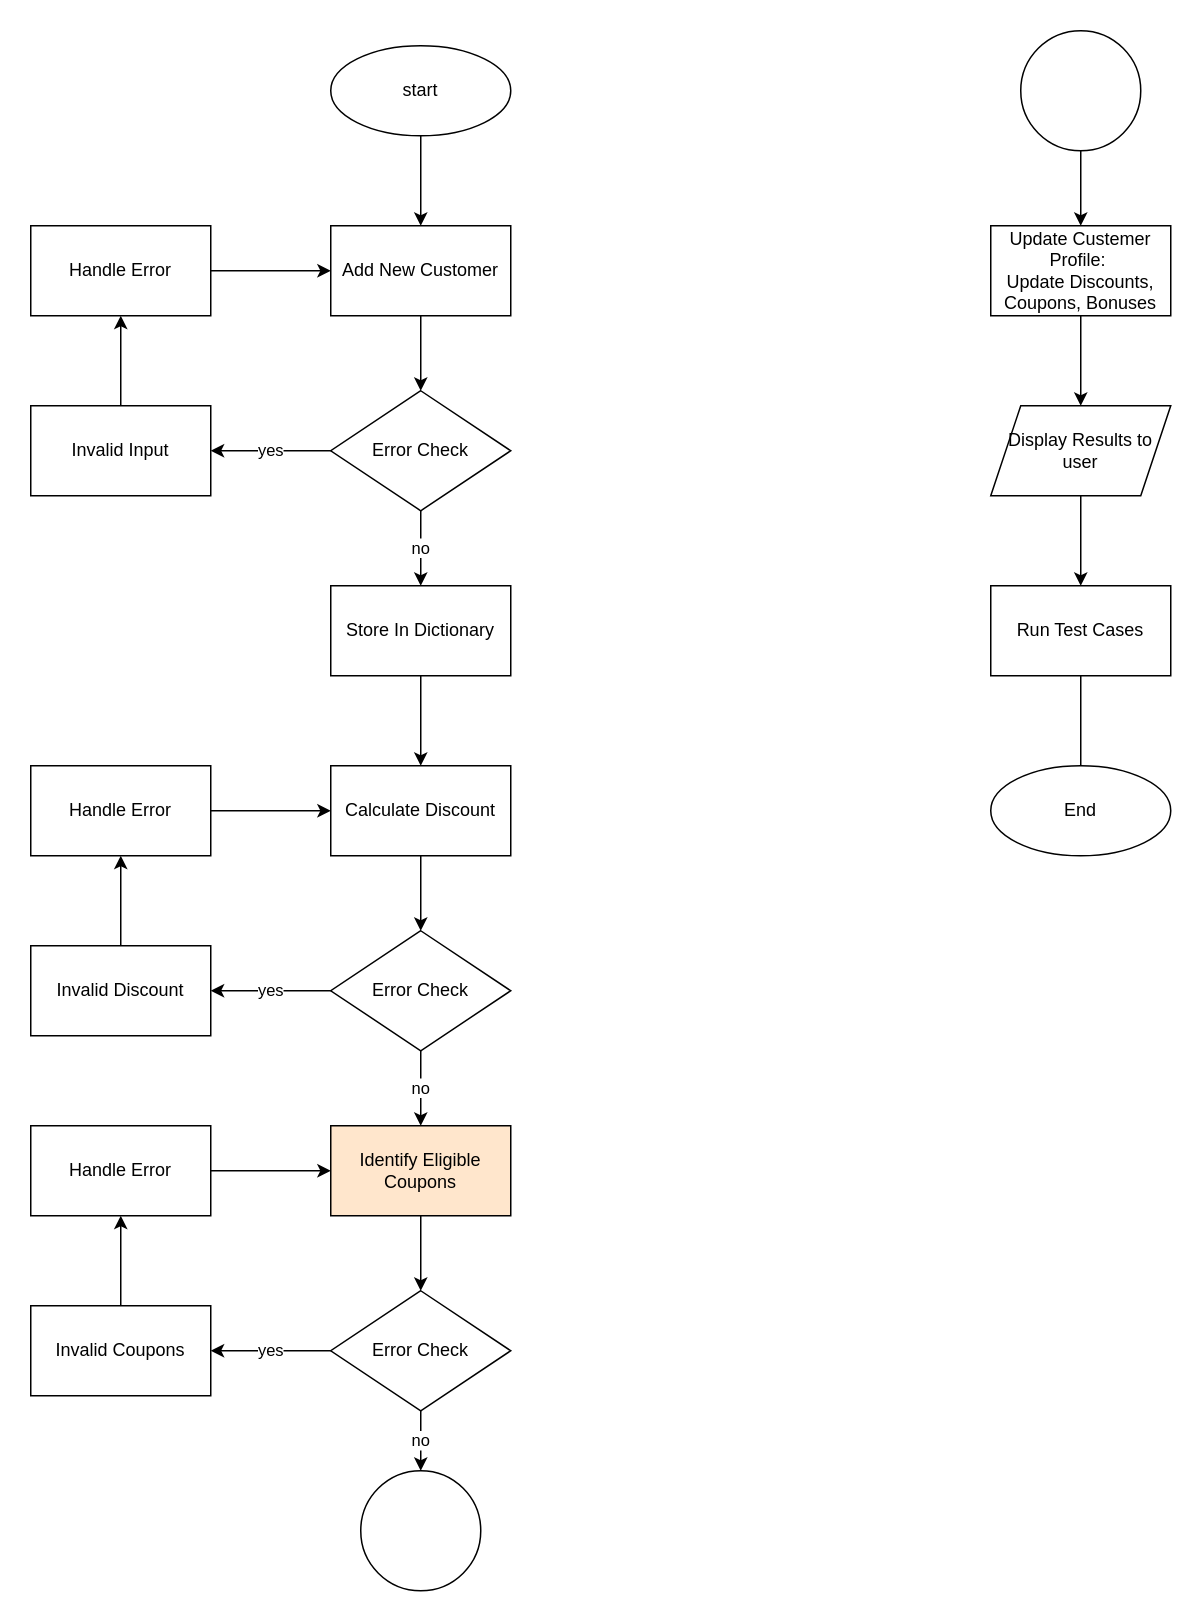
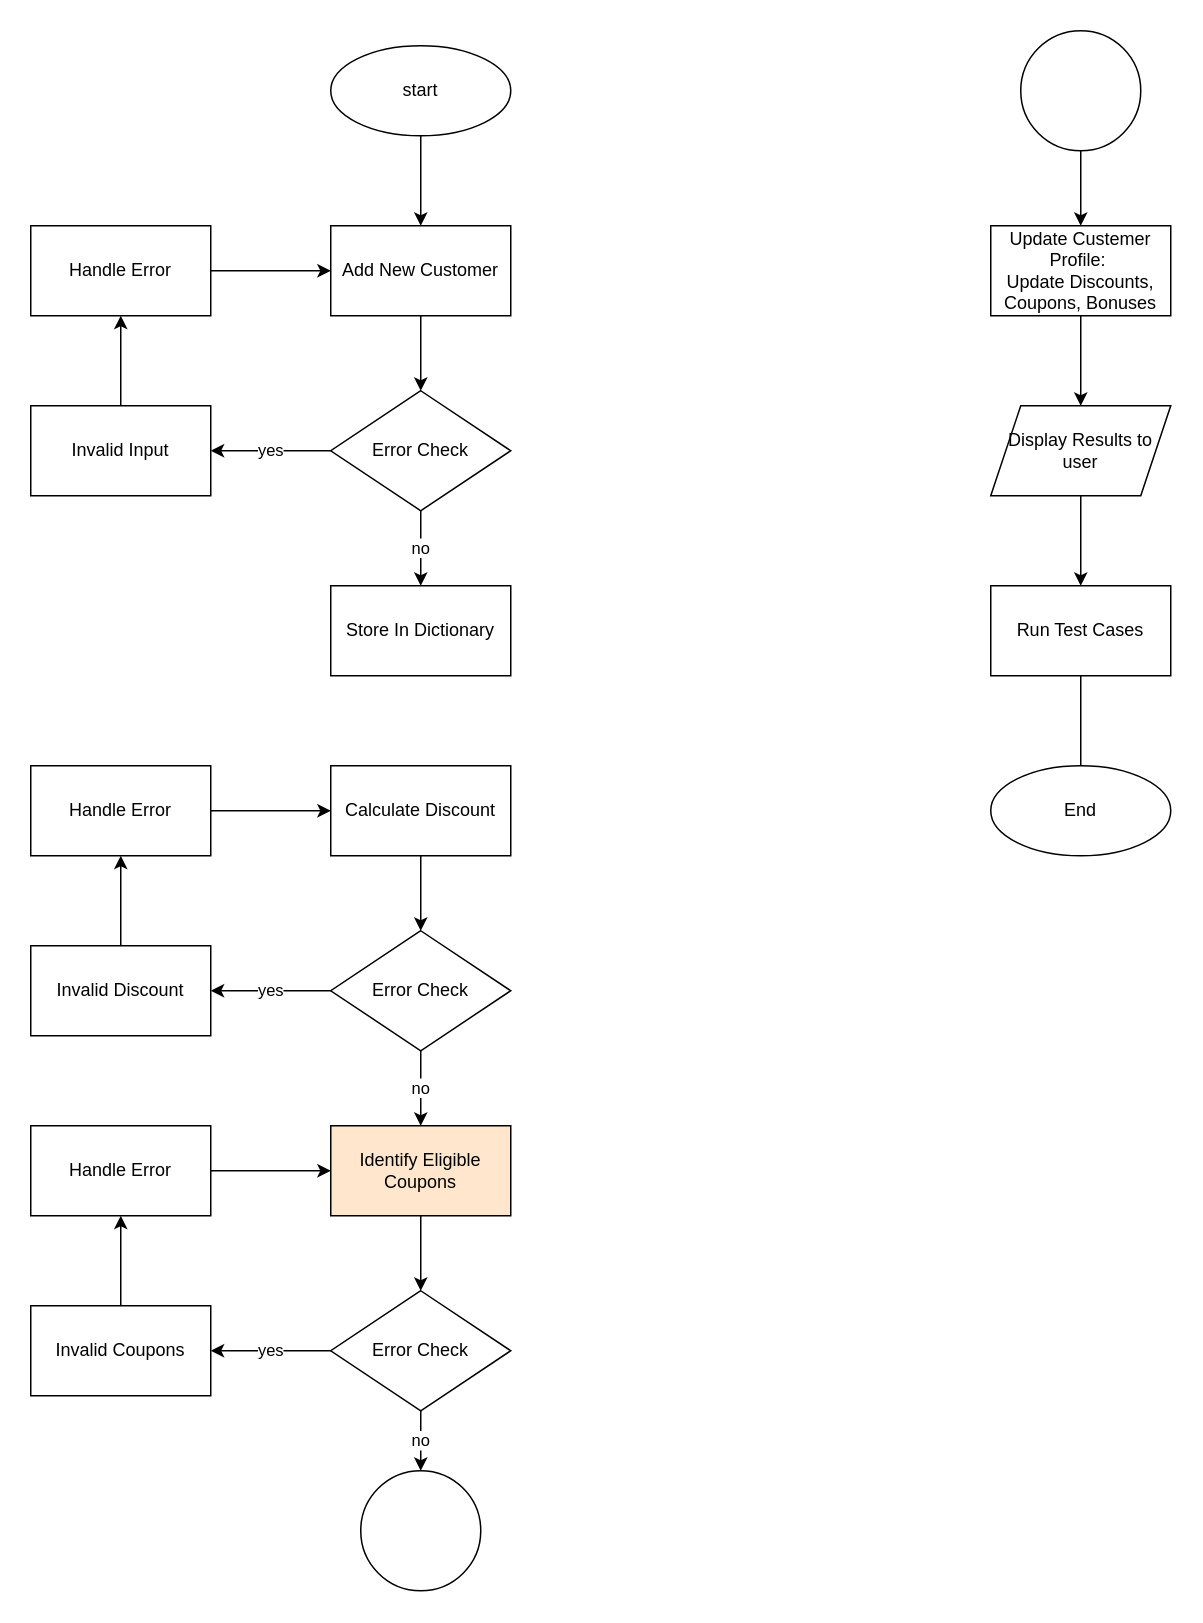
  <mxCell id="0" />
  <mxCell id="1" parent="0" />
  <mxCell id="2" value="" style="edgeStyle=orthogonalEdgeStyle;rounded=0;orthogonalLoop=1;jettySize=auto;html=1;" edge="1" parent="1" source="3" target="5"><mxGeometry relative="1" as="geometry" /></mxCell>
  <mxCell id="3" value="start" style="ellipse;whiteSpace=wrap;html=1;" vertex="1" parent="1"><mxGeometry x="220" y="30" width="120" height="60" as="geometry" /></mxCell>
  <mxCell id="4" value="" style="edgeStyle=orthogonalEdgeStyle;rounded=0;orthogonalLoop=1;jettySize=auto;html=1;" edge="1" parent="1" source="5" target="8"><mxGeometry relative="1" as="geometry" /></mxCell>
  <mxCell id="5" value="Add New Customer" style="whiteSpace=wrap;html=1;" vertex="1" parent="1"><mxGeometry x="220" y="150" width="120" height="60" as="geometry" /></mxCell>
  <mxCell id="6" value="yes" style="edgeStyle=orthogonalEdgeStyle;rounded=0;orthogonalLoop=1;jettySize=auto;html=1;" edge="1" parent="1" source="8" target="10"><mxGeometry relative="1" as="geometry" /></mxCell>
  <mxCell id="7" value="no" style="edgeStyle=orthogonalEdgeStyle;rounded=0;orthogonalLoop=1;jettySize=auto;html=1;entryX=0.5;entryY=0;entryDx=0;entryDy=0;" edge="1" parent="1" source="8" target="12"><mxGeometry relative="1" as="geometry" /></mxCell>
  <mxCell id="8" value="Error Check" style="rhombus;whiteSpace=wrap;html=1;" vertex="1" parent="1"><mxGeometry x="220" y="260" width="120" height="80" as="geometry" /></mxCell>
  <mxCell id="9" value="" style="edgeStyle=orthogonalEdgeStyle;rounded=0;orthogonalLoop=1;jettySize=auto;html=1;" edge="1" parent="1" source="10" target="14"><mxGeometry relative="1" as="geometry" /></mxCell>
  <mxCell id="10" value="Invalid Input" style="whiteSpace=wrap;html=1;direction=west;" vertex="1" parent="1"><mxGeometry x="20" y="270" width="120" height="60" as="geometry" /></mxCell>
- <mxCell id="11" value="" style="edgeStyle=orthogonalEdgeStyle;rounded=0;orthogonalLoop=1;jettySize=auto;html=1;" edge="1" parent="1" source="12" target="16"><mxGeometry relative="1" as="geometry" /></mxCell>
  <mxCell id="12" value="Store In Dictionary" style="whiteSpace=wrap;html=1;" vertex="1" parent="1"><mxGeometry x="220" y="390" width="120" height="60" as="geometry" /></mxCell>
  <mxCell id="13" style="edgeStyle=orthogonalEdgeStyle;rounded=0;orthogonalLoop=1;jettySize=auto;html=1;entryX=0;entryY=0.5;entryDx=0;entryDy=0;" edge="1" parent="1" source="14" target="5"><mxGeometry relative="1" as="geometry" /></mxCell>
  <mxCell id="14" value="Handle Error" style="whiteSpace=wrap;html=1;direction=west;" vertex="1" parent="1"><mxGeometry x="20" y="150" width="120" height="60" as="geometry" /></mxCell>
  <mxCell id="15" value="" style="edgeStyle=orthogonalEdgeStyle;rounded=0;orthogonalLoop=1;jettySize=auto;html=1;" edge="1" parent="1" source="16" target="19"><mxGeometry relative="1" as="geometry" /></mxCell>
  <mxCell id="16" value="Calculate Discount" style="whiteSpace=wrap;html=1;" vertex="1" parent="1"><mxGeometry x="220" y="510" width="120" height="60" as="geometry" /></mxCell>
  <mxCell id="17" value="yes" style="edgeStyle=orthogonalEdgeStyle;rounded=0;orthogonalLoop=1;jettySize=auto;html=1;" edge="1" parent="1" source="19" target="21"><mxGeometry relative="1" as="geometry" /></mxCell>
  <mxCell id="18" value="no" style="edgeStyle=orthogonalEdgeStyle;rounded=0;orthogonalLoop=1;jettySize=auto;html=1;" edge="1" parent="1" source="19" target="26"><mxGeometry relative="1" as="geometry" /></mxCell>
  <mxCell id="19" value="Error Check" style="rhombus;whiteSpace=wrap;html=1;" vertex="1" parent="1"><mxGeometry x="220" y="620" width="120" height="80" as="geometry" /></mxCell>
  <mxCell id="20" value="" style="edgeStyle=orthogonalEdgeStyle;rounded=0;orthogonalLoop=1;jettySize=auto;html=1;" edge="1" parent="1" source="21" target="24"><mxGeometry relative="1" as="geometry" /></mxCell>
  <mxCell id="21" value="Invalid Discount" style="whiteSpace=wrap;html=1;" vertex="1" parent="1"><mxGeometry x="20" y="630" width="120" height="60" as="geometry" /></mxCell>
  <mxCell id="22" style="edgeStyle=orthogonalEdgeStyle;rounded=0;orthogonalLoop=1;jettySize=auto;html=1;exitX=0.5;exitY=1;exitDx=0;exitDy=0;" edge="1" parent="1" source="12" target="12"><mxGeometry relative="1" as="geometry" /></mxCell>
  <mxCell id="23" style="edgeStyle=orthogonalEdgeStyle;rounded=0;orthogonalLoop=1;jettySize=auto;html=1;entryX=0;entryY=0.5;entryDx=0;entryDy=0;" edge="1" parent="1" source="24" target="16"><mxGeometry relative="1" as="geometry" /></mxCell>
  <mxCell id="24" value="Handle Error" style="whiteSpace=wrap;html=1;" vertex="1" parent="1"><mxGeometry x="20" y="510" width="120" height="60" as="geometry" /></mxCell>
  <mxCell id="25" value="" style="edgeStyle=orthogonalEdgeStyle;rounded=0;orthogonalLoop=1;jettySize=auto;html=1;" edge="1" parent="1" source="26" target="30"><mxGeometry relative="1" as="geometry" /></mxCell>
  <mxCell id="26" value="Identify Eligible Coupons" style="whiteSpace=wrap;html=1;fillColor=#ffe6cc;" vertex="1" parent="1"><mxGeometry x="220" y="750" width="120" height="60" as="geometry" /></mxCell>
  <mxCell id="27" style="edgeStyle=orthogonalEdgeStyle;rounded=0;orthogonalLoop=1;jettySize=auto;html=1;exitX=0.5;exitY=1;exitDx=0;exitDy=0;" edge="1" parent="1" source="21" target="21"><mxGeometry relative="1" as="geometry" /></mxCell>
  <mxCell id="28" value="yes" style="edgeStyle=orthogonalEdgeStyle;rounded=0;orthogonalLoop=1;jettySize=auto;html=1;" edge="1" parent="1" source="30" target="32"><mxGeometry relative="1" as="geometry" /></mxCell>
  <mxCell id="29" value="no" style="edgeStyle=orthogonalEdgeStyle;rounded=0;orthogonalLoop=1;jettySize=auto;html=1;" edge="1" parent="1" source="30" target="35"><mxGeometry relative="1" as="geometry" /></mxCell>
  <mxCell id="30" value="Error Check" style="rhombus;whiteSpace=wrap;html=1;" vertex="1" parent="1"><mxGeometry x="220" y="860" width="120" height="80" as="geometry" /></mxCell>
  <mxCell id="31" value="" style="edgeStyle=orthogonalEdgeStyle;rounded=0;orthogonalLoop=1;jettySize=auto;html=1;" edge="1" parent="1" source="32" target="34"><mxGeometry relative="1" as="geometry" /></mxCell>
  <mxCell id="32" value="Invalid Coupons" style="whiteSpace=wrap;html=1;" vertex="1" parent="1"><mxGeometry x="20" y="870" width="120" height="60" as="geometry" /></mxCell>
  <mxCell id="33" style="edgeStyle=orthogonalEdgeStyle;rounded=0;orthogonalLoop=1;jettySize=auto;html=1;entryX=0;entryY=0.5;entryDx=0;entryDy=0;" edge="1" parent="1" source="34" target="26"><mxGeometry relative="1" as="geometry" /></mxCell>
  <mxCell id="34" value="Handle Error" style="whiteSpace=wrap;html=1;" vertex="1" parent="1"><mxGeometry x="20" y="750" width="120" height="60" as="geometry" /></mxCell>
  <mxCell id="35" value="" style="ellipse;whiteSpace=wrap;html=1;" vertex="1" parent="1"><mxGeometry x="240" y="980" width="80" height="80" as="geometry" /></mxCell>
  <mxCell id="36" style="edgeStyle=orthogonalEdgeStyle;rounded=0;orthogonalLoop=1;jettySize=auto;html=1;entryX=0.5;entryY=0;entryDx=0;entryDy=0;" edge="1" parent="1" source="37" target="39"><mxGeometry relative="1" as="geometry" /></mxCell>
  <mxCell id="37" value="" style="ellipse;whiteSpace=wrap;html=1;aspect=fixed;" vertex="1" parent="1"><mxGeometry x="680" y="20" width="80" height="80" as="geometry" /></mxCell>
  <mxCell id="38" value="" style="edgeStyle=orthogonalEdgeStyle;rounded=0;orthogonalLoop=1;jettySize=auto;html=1;" edge="1" parent="1" source="39" target="41"><mxGeometry relative="1" as="geometry" /></mxCell>
  <mxCell id="39" value="Update Custemer Profile:&amp;nbsp;&lt;div&gt;Update Discounts, Coupons, Bonuses&lt;/div&gt;" style="rounded=0;whiteSpace=wrap;html=1;" vertex="1" parent="1"><mxGeometry x="660" y="150" width="120" height="60" as="geometry" /></mxCell>
  <mxCell id="40" value="" style="edgeStyle=orthogonalEdgeStyle;rounded=0;orthogonalLoop=1;jettySize=auto;html=1;" edge="1" parent="1" source="41" target="44"><mxGeometry relative="1" as="geometry" /></mxCell>
  <mxCell id="41" value="Display Results to user" style="shape=parallelogram;perimeter=parallelogramPerimeter;whiteSpace=wrap;html=1;fixedSize=1;rounded=0;" vertex="1" parent="1"><mxGeometry x="660" y="270" width="120" height="60" as="geometry" /></mxCell>
  <mxCell id="42" value="End" style="ellipse;whiteSpace=wrap;html=1;" vertex="1" parent="1"><mxGeometry x="660" y="510" width="120" height="60" as="geometry" /></mxCell>
  <mxCell id="43" style="edgeStyle=orthogonalEdgeStyle;rounded=0;orthogonalLoop=1;jettySize=auto;html=1;entryX=0.5;entryY=0;entryDx=0;entryDy=0;endArrow=none;" edge="1" parent="1" source="44" target="42"><mxGeometry relative="1" as="geometry" /></mxCell>
  <mxCell id="44" value="Run Test Cases" style="whiteSpace=wrap;html=1;rounded=0;" vertex="1" parent="1"><mxGeometry x="660" y="390" width="120" height="60" as="geometry" /></mxCell>
